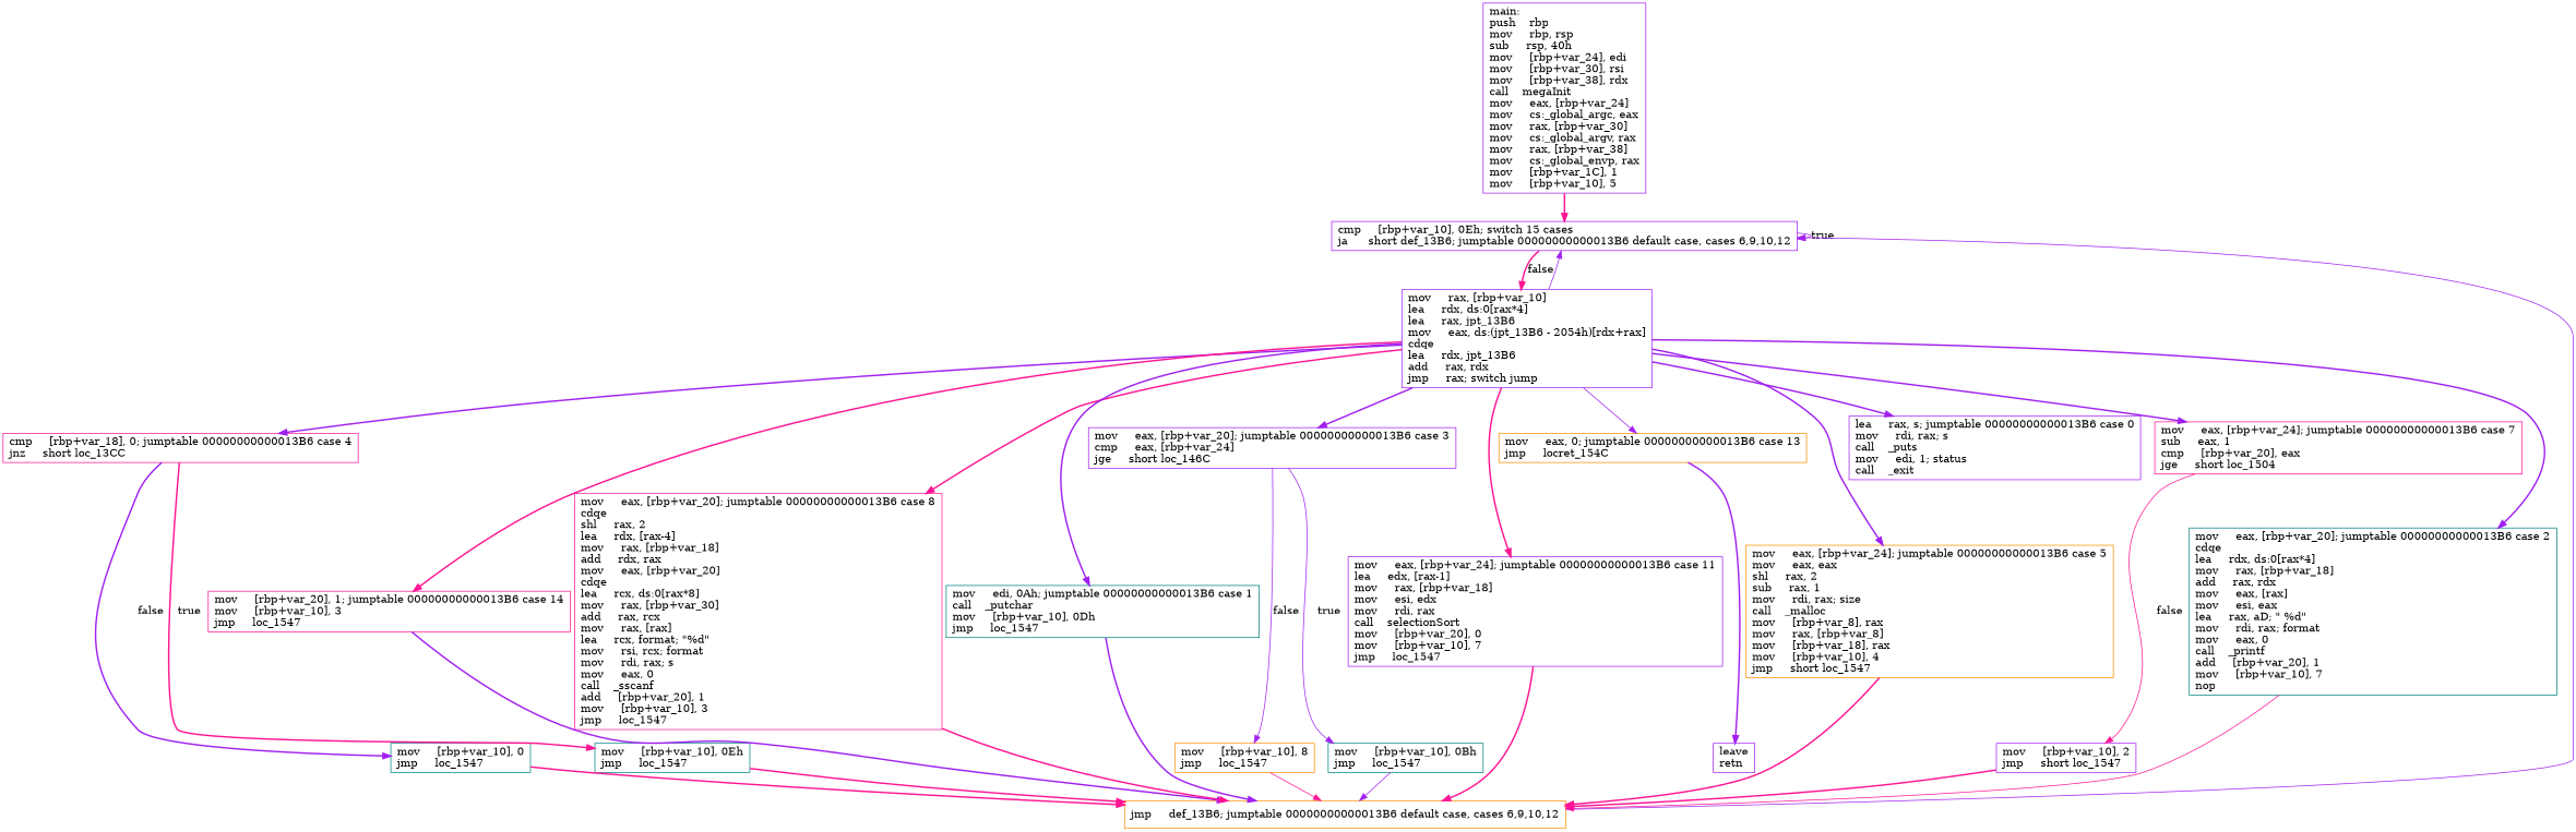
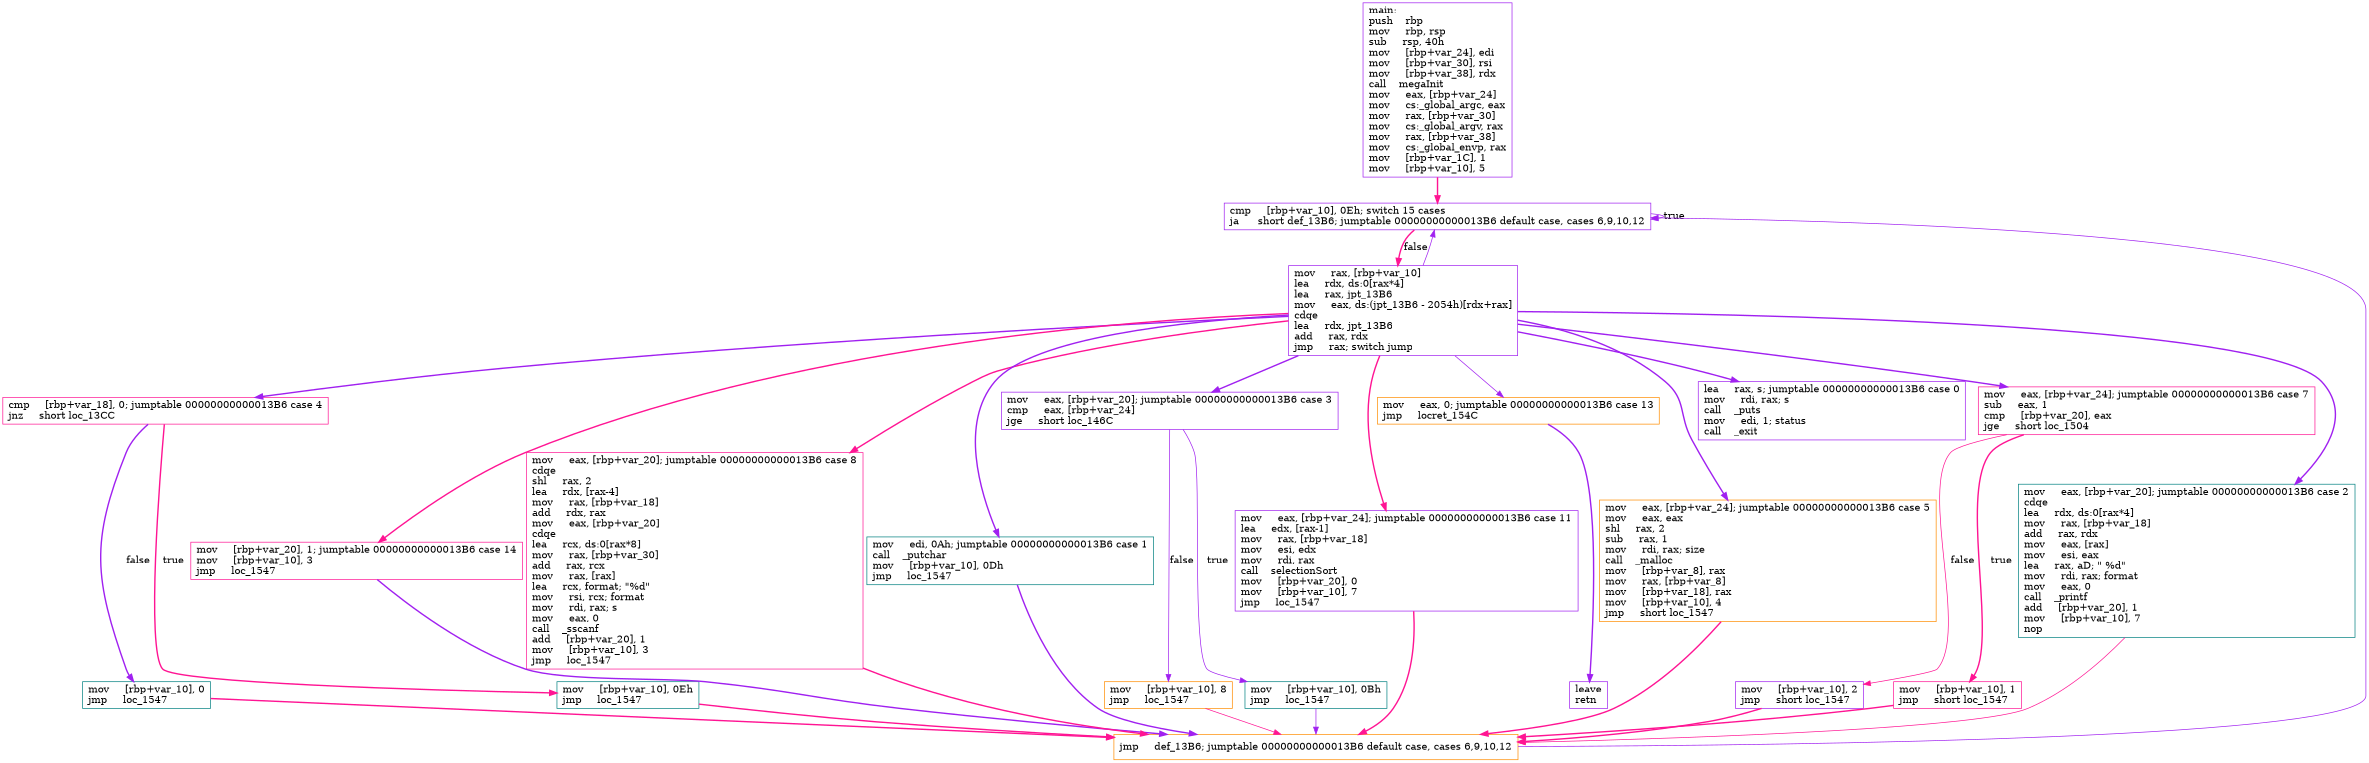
  digraph {
    node [color=purple shape=box]
    edge [color=purple style=bold]
    n1 [label="main:\lpush    rbp\lmov     rbp, rsp\lsub     rsp, 40h\lmov     [rbp+var_24], edi\lmov     [rbp+var_30], rsi\lmov     [rbp+var_38], rdx\lcall    megaInit\lmov     eax, [rbp+var_24]\lmov     cs:_global_argc, eax\lmov     rax, [rbp+var_30]\lmov     cs:_global_argv, rax\lmov     rax, [rbp+var_38]\lmov     cs:_global_envp, rax\lmov     [rbp+var_1C], 1\lmov     [rbp+var_10], 5\l"]
    n2 [label="cmp     [rbp+var_10], 0Eh; switch 15 cases\lja      short def_13B6; jumptable 00000000000013B6 default case, cases 6,9,10,12\l"]
    n3 [label="mov     rax, [rbp+var_10]\llea     rdx, ds:0[rax*4]\llea     rax, jpt_13B6\lmov     eax, ds:(jpt_13B6 - 2054h)[rdx+rax]\lcdqe\llea     rdx, jpt_13B6\ladd     rax, rdx\ljmp     rax; switch jump\l"]
    n4 [color=deeppink label="cmp     [rbp+var_18], 0; jumptable 00000000000013B6 case 4\ljnz     short loc_13CC\l"]
    n5 [color=deeppink label="mov     [rbp+var_20], 1; jumptable 00000000000013B6 case 14\lmov     [rbp+var_10], 3\ljmp     loc_1547\l"]
    n6 [color=deeppink label="mov     eax, [rbp+var_20]; jumptable 00000000000013B6 case 8\lcdqe\lshl     rax, 2\llea     rdx, [rax-4]\lmov     rax, [rbp+var_18]\ladd     rdx, rax\lmov     eax, [rbp+var_20]\lcdqe\llea     rcx, ds:0[rax*8]\lmov     rax, [rbp+var_30]\ladd     rax, rcx\lmov     rax, [rax]\llea     rcx, format; \"%d\"\lmov     rsi, rcx; format\lmov     rdi, rax; s\lmov     eax, 0\lcall    _sscanf\ladd     [rbp+var_20], 1\lmov     [rbp+var_10], 3\ljmp     loc_1547\l"]
    n7 [color=teal label="mov     edi, 0Ah; jumptable 00000000000013B6 case 1\lcall    _putchar\lmov     [rbp+var_10], 0Dh\ljmp     loc_1547\l"]
    n8 [label="mov     eax, [rbp+var_20]; jumptable 00000000000013B6 case 3\lcmp     eax, [rbp+var_24]\ljge     short loc_146C\l"]
    n9 [label="mov     eax, [rbp+var_24]; jumptable 00000000000013B6 case 11\llea     edx, [rax-1]\lmov     rax, [rbp+var_18]\lmov     esi, edx\lmov     rdi, rax\lcall    selectionSort\lmov     [rbp+var_20], 0\lmov     [rbp+var_10], 7\ljmp     loc_1547\l"]
    n10 [color=darkorange label="mov     eax, 0; jumptable 00000000000013B6 case 13\ljmp     locret_154C\l"]
    n11 [color=darkorange label="mov     eax, [rbp+var_24]; jumptable 00000000000013B6 case 5\lmov     eax, eax\lshl     rax, 2\lsub     rax, 1\lmov     rdi, rax; size\lcall    _malloc\lmov     [rbp+var_8], rax\lmov     rax, [rbp+var_8]\lmov     [rbp+var_18], rax\lmov     [rbp+var_10], 4\ljmp     short loc_1547\l"]
    n12 [label="lea     rax, s; jumptable 00000000000013B6 case 0\lmov     rdi, rax; s\lcall    _puts\lmov     edi, 1; status\lcall    _exit\l"]
    n13 [color=deeppink label="mov     eax, [rbp+var_24]; jumptable 00000000000013B6 case 7\lsub     eax, 1\lcmp     [rbp+var_20], eax\ljge     short loc_1504\l"]
    n14 [color=teal label="mov     eax, [rbp+var_20]; jumptable 00000000000013B6 case 2\lcdqe\llea     rdx, ds:0[rax*4]\lmov     rax, [rbp+var_18]\ladd     rax, rdx\lmov     eax, [rax]\lmov     esi, eax\llea     rax, aD; \" %d\"\lmov     rdi, rax; format\lmov     eax, 0\lcall    _printf\ladd     [rbp+var_20], 1\lmov     [rbp+var_10], 7\lnop\l"]
    n15 [color=teal label="mov     [rbp+var_10], 0\ljmp     loc_1547\l"]
    n16 [color=teal label="mov     [rbp+var_10], 0Eh\ljmp     loc_1547\l"]
    n17 [color=darkorange label="jmp     def_13B6; jumptable 00000000000013B6 default case, cases 6,9,10,12\l"]
    n18 [color=darkorange label="mov     [rbp+var_10], 8\ljmp     loc_1547\l"]
    n19 [color=teal label="mov     [rbp+var_10], 0Bh\ljmp     loc_1547\l"]
    n20 [label="leave\lretn\l"]
    n21 [label="mov     [rbp+var_10], 2\ljmp     short loc_1547\l"]
+   n22 [color=deeppink label="mov     [rbp+var_10], 1\ljmp     short loc_1547\l"]
    n1 -> n2 [color=deeppink]
    n2 -> n2 [label=true style=solid]
    n2 -> n3 [color=deeppink label=false]
    n3 -> n2 [style=solid]
    n3 -> n4
    n3 -> n5 [color=deeppink]
    n3 -> n6 [color=deeppink]
    n3 -> n7
    n3 -> n8
    n3 -> n9 [color=deeppink]
    n3 -> n10 [style=solid]
    n3 -> n11
    n3 -> n12
    n3 -> n13
    n3 -> n14
    n4 -> n15 [label=false]
    n4 -> n16 [color=deeppink label=true]
    n5 -> n17
    n6 -> n17 [color=deeppink]
    n7 -> n17
    n8 -> n18 [label=false style=solid]
    n8 -> n19 [label=true style=solid]
    n9 -> n17 [color=deeppink]
    n10 -> n20
    n11 -> n17 [color=deeppink]
    n13 -> n21 [color=deeppink label=false style=solid]
+   n13 -> n22 [color=deeppink label=true]
    n14 -> n17 [color=deeppink style=solid]
    n15 -> n17 [color=deeppink]
    n16 -> n17 [color=deeppink]
    n17 -> n2 [style=solid]
    n18 -> n17 [color=deeppink style=solid]
    n19 -> n17 [style=solid]
    n21 -> n17 [color=deeppink]
+   n22 -> n17 [color=deeppink]
  }
